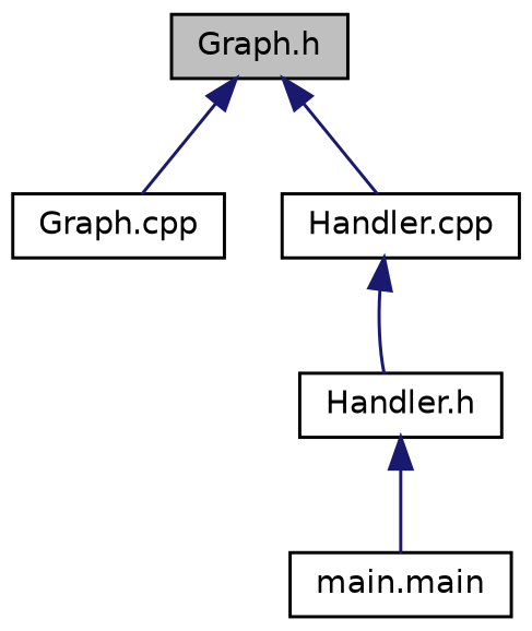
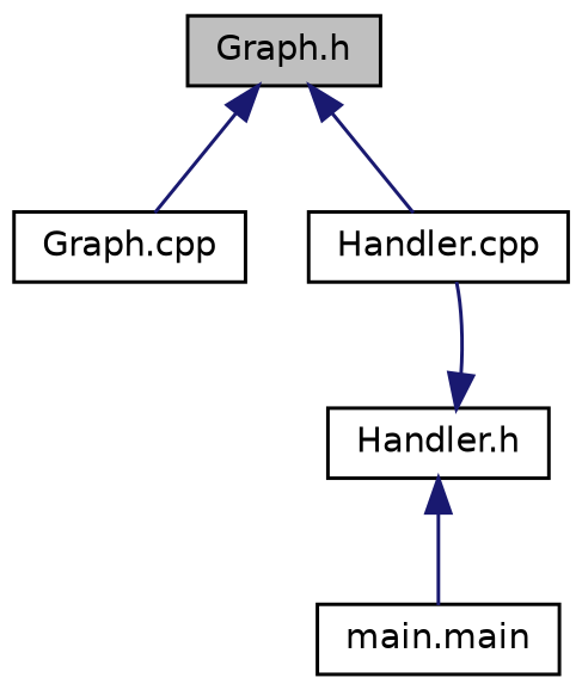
  digraph {
    node [color=black fillcolor=white fontname=Helvetica fontsize=10 shape=record style=filled]
    edge [color=midnightblue dir=back fontname=Helvetica fontsize=10 labelfontname=Helvetica labelfontsize=10 style=solid]
    n1 [fillcolor=grey75 fontcolor=black height=0.2 label="Graph.h" width=0.4]
    n2 [height=0.2 label="Graph.cpp" width=0.4]
    n3 [height=0.2 label="Handler.cpp" width=0.4]
    n4 [height=0.2 label="Handler.h" width=0.4]
    n5 [height=0.2 label="main.main" width=0.4]
    n1 -> n2
    n1 -> n3
-   n3 -> n4
+   n4 -> n3
    n4 -> n5
  }
